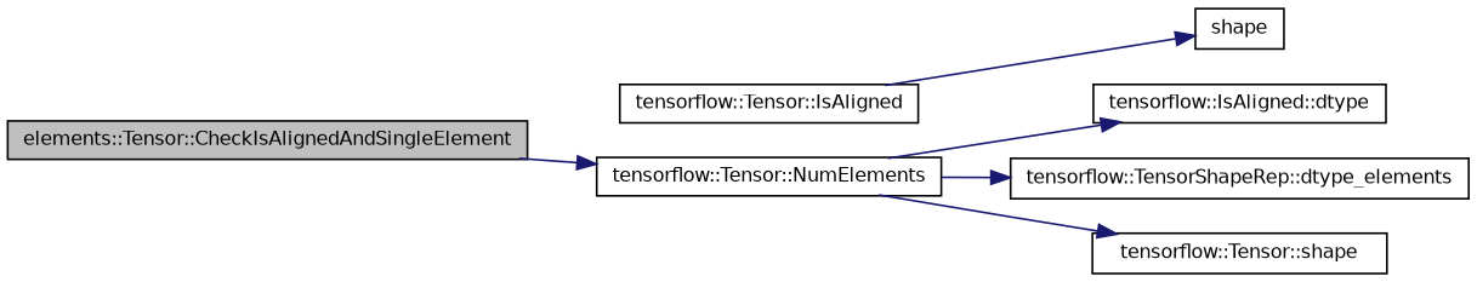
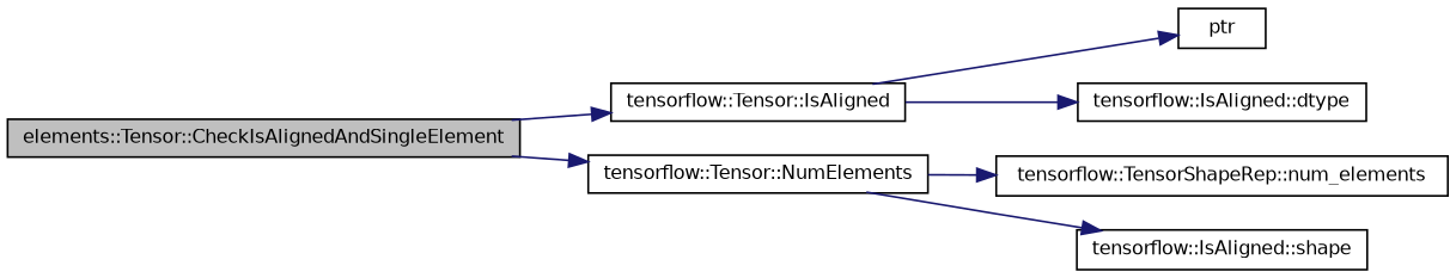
  digraph {
    rankdir=LR
    node [color=black fillcolor=white fontname=Helvetica fontsize=10 shape=record style=filled]
    edge [color=midnightblue fontname=Helvetica fontsize=10 labelfontname=Helvetica labelfontsize=10 style=solid]
    n1 [fillcolor=grey75 fontcolor=black height=0.2 label="elements::Tensor::CheckIsAlignedAndSingleElement" width=0.4]
    n2 [height=0.2 label="tensorflow::Tensor::IsAligned" width=0.4]
    n3 [height=0.2 label="tensorflow::Tensor::NumElements" width=0.4]
    n4 [height=0.2 label="tensorflow::IsAligned::dtype" width=0.4]
-   n5 [height=0.2 label=shape width=0.4]
-   n6 [height=0.2 label="tensorflow::TensorShapeRep::dtype_elements" width=0.4]
-   n7 [height=0.2 label="tensorflow::Tensor::shape" width=0.4]
+   n5 [height=0.2 label=ptr width=0.4]
+   n6 [height=0.2 label="tensorflow::TensorShapeRep::num_elements" width=0.4]
+   n7 [height=0.2 label="tensorflow::IsAligned::shape" width=0.4]
+   n1 -> n2
    n1 -> n3
-   n3 -> n4
+   n2 -> n4
    n2 -> n5
    n3 -> n6
    n3 -> n7
  }
